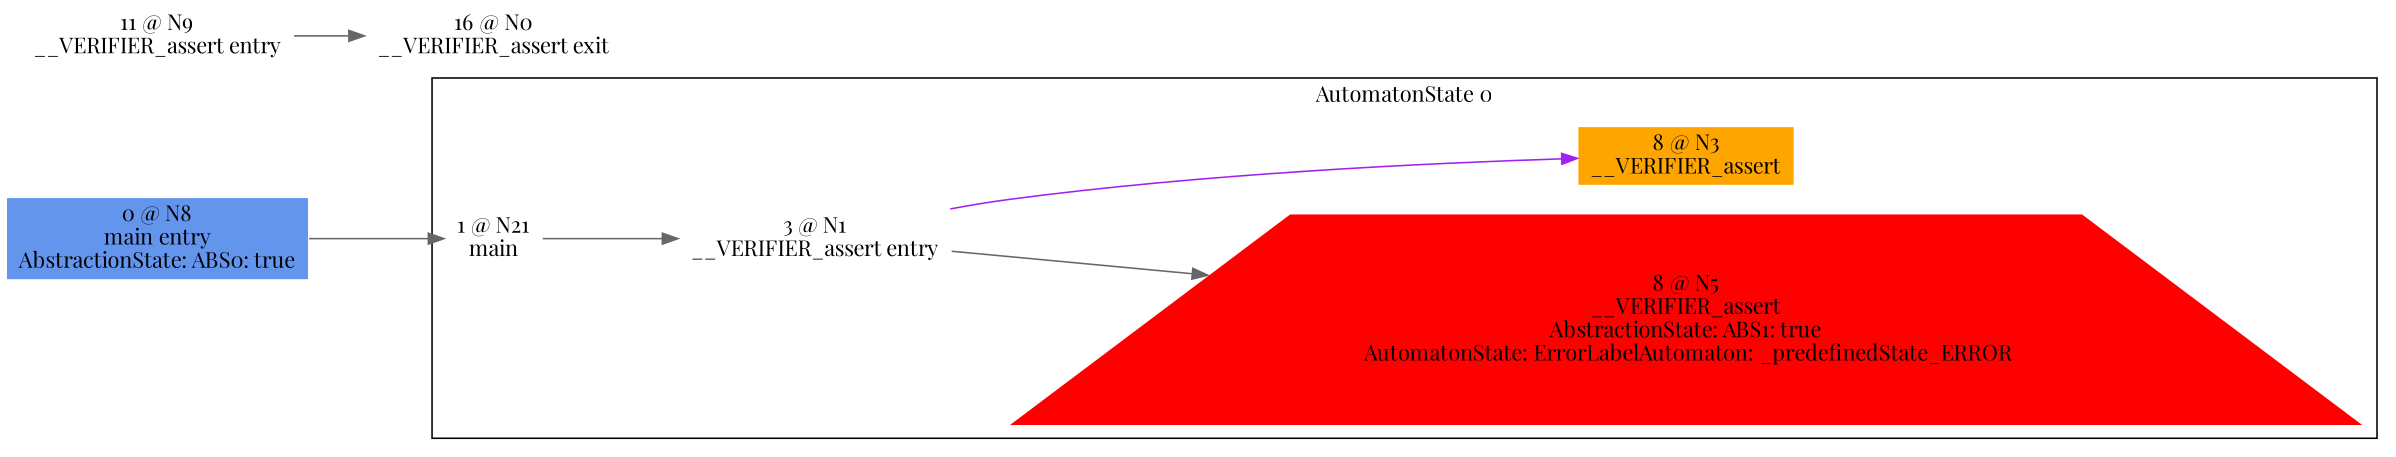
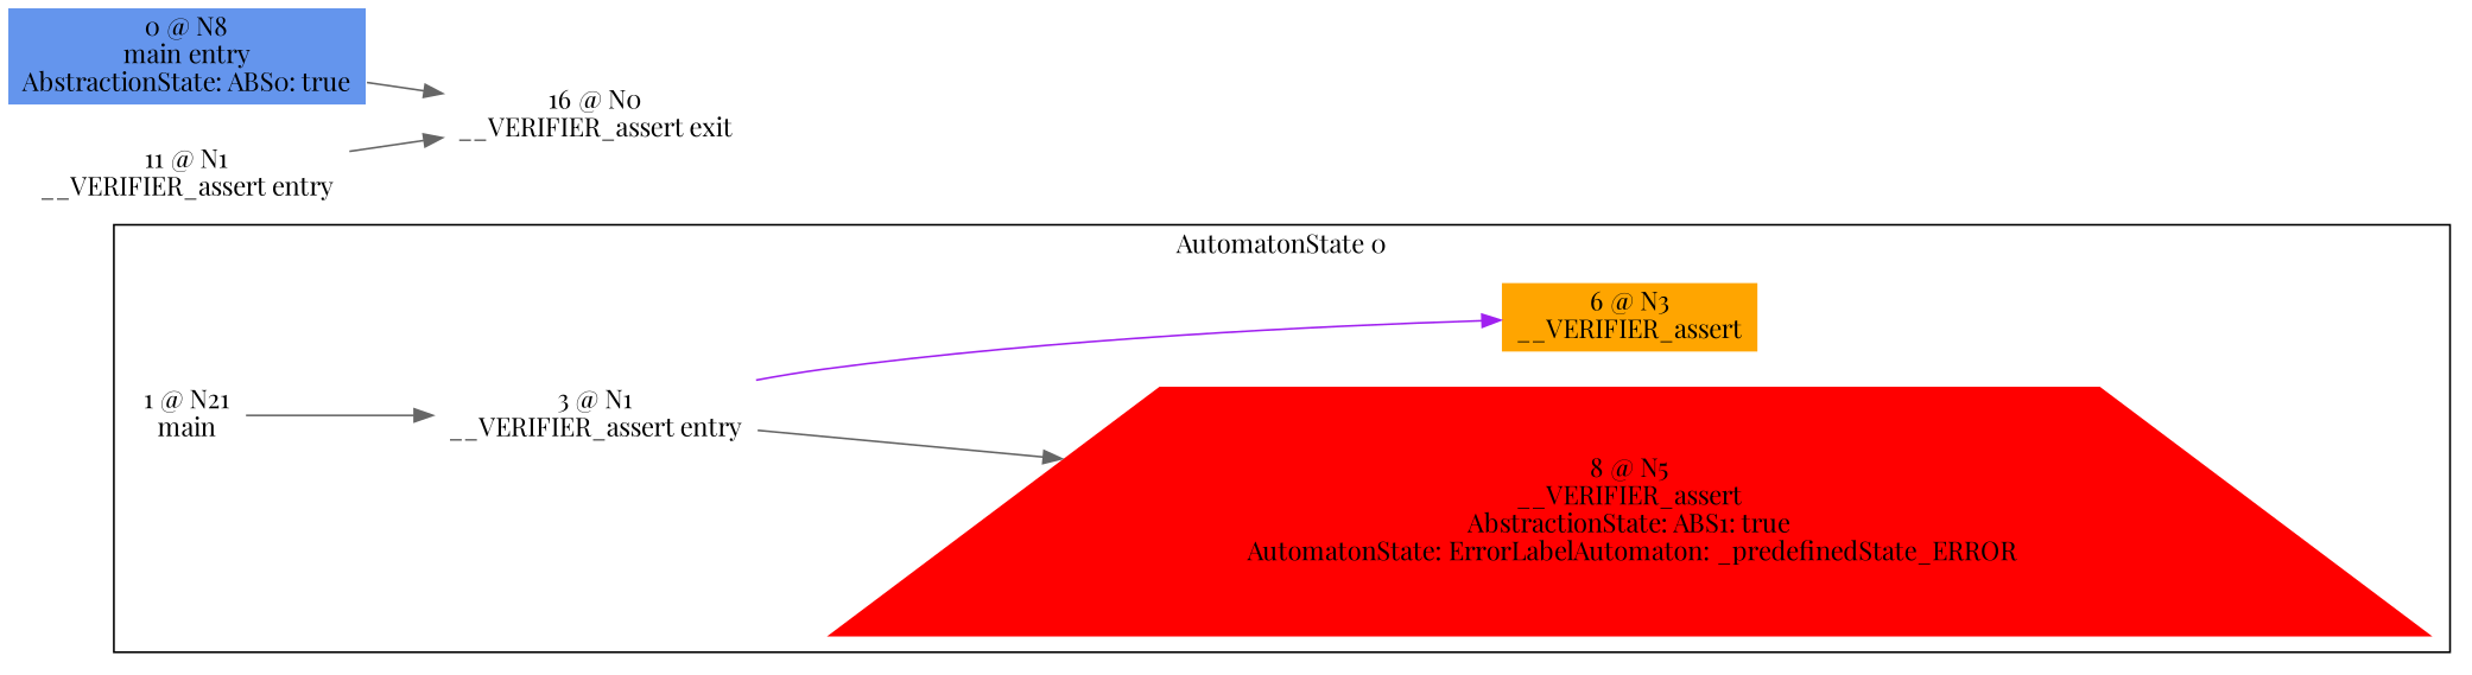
  digraph {
    fontname="Playfair Display"
    rankdir=LR
    node [color=white fontname="Playfair Display" shape=box style=filled]
    edge [color=gray40 fontname="Playfair Display"]
    n1 [label="1 @ N21\nmain\n"]
    n2 [label="3 @ N1\n__VERIFIER_assert entry\n"]
    n3 [fillcolor=red label="8 @ N5\n__VERIFIER_assert\nAbstractionState: ABS1: true\n AutomatonState: ErrorLabelAutomaton: _predefinedState_ERROR\n" shape=trapezium]
-   n4 [fillcolor=orange label="8 @ N3\n__VERIFIER_assert\n"]
+   n4 [fillcolor=orange label="6 @ N3\n__VERIFIER_assert\n"]
    n5 [fillcolor=cornflowerblue label="0 @ N8\nmain entry\nAbstractionState: ABS0: true\n"]
-   n6 [label="11 @ N9\n__VERIFIER_assert entry\n"]
+   n6 [label="11 @ N1\n__VERIFIER_assert entry\n"]
    n7 [label="16 @ N0\n__VERIFIER_assert exit\n"]
    subgraph cluster_1 {
      label="AutomatonState 0"
      n1
      n2
      n3
      n4
    }
    n1 -> n2
    n2 -> n3
    n2 -> n4 [color=purple]
-   n5 -> n1
+   n5 -> n7
    n6 -> n7
  }
